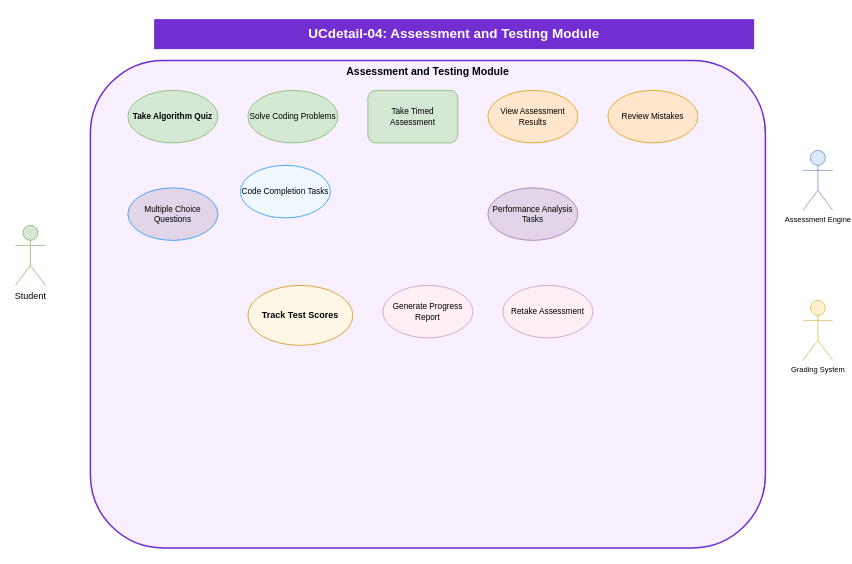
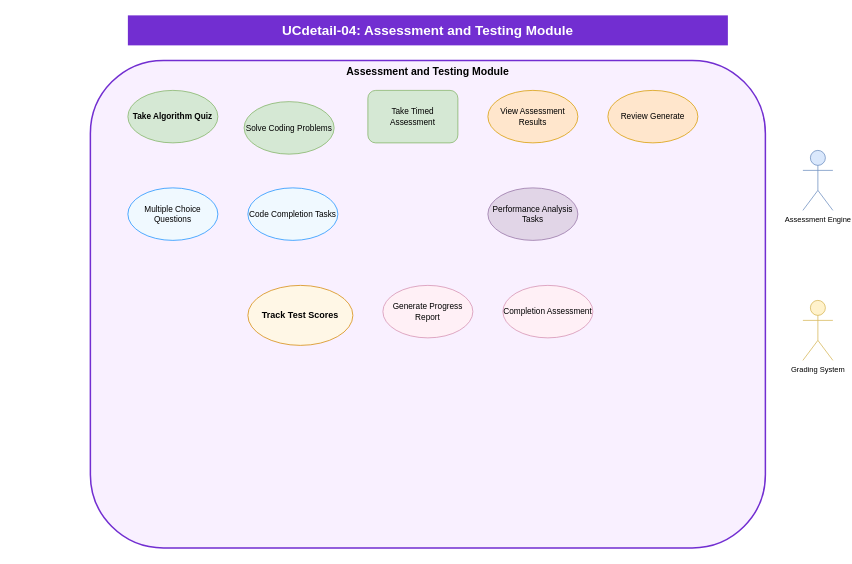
  <mxCell id="0" />
  <mxCell id="1" parent="0" />
- <mxCell id="2" value="UCdetail-04: Assessment and Testing Module" style="text;html=1;align=center;verticalAlign=middle;whiteSpace=wrap;rounded=0;fontSize=18;fontStyle=1;fillColor=#722ed1;fontColor=#ffffff" vertex="1" parent="1"><mxGeometry x="205" y="25" width="800" height="40" as="geometry" /></mxCell>
+ <mxCell id="2" value="UCdetail-04: Assessment and Testing Module" style="text;html=1;align=center;verticalAlign=middle;whiteSpace=wrap;rounded=0;fontSize=18;fontStyle=1;fillColor=#722ed1;fontColor=#ffffff" vertex="1" parent="1"><mxGeometry x="170" y="20" width="800" height="40" as="geometry" /></mxCell>
  <mxCell id="3" value="Assessment and Testing Module" style="rounded=1;whiteSpace=wrap;html=1;fontSize=14;fontStyle=1;fillColor=#f9f0ff;strokeColor=#722ed1;strokeWidth=2;verticalAlign=top" vertex="1" parent="1"><mxGeometry x="120" y="80" width="900" height="650" as="geometry" /></mxCell>
- <mxCell id="4" value="Student" style="shape=umlActor;verticalLabelPosition=bottom;verticalAlign=top;html=1;outlineConnect=0;fontSize=12;fillColor=#d5e8d4;strokeColor=#82b366" vertex="1" parent="1"><mxGeometry x="20" y="300" width="40" height="80" as="geometry" /></mxCell>
  <mxCell id="5" value="Assessment Engine" style="shape=umlActor;verticalLabelPosition=bottom;verticalAlign=top;html=1;outlineConnect=0;fontSize=10;fillColor=#dae8fc;strokeColor=#6c8ebf" vertex="1" parent="1"><mxGeometry x="1070" y="200" width="40" height="80" as="geometry" /></mxCell>
  <mxCell id="6" value="Grading System" style="shape=umlActor;verticalLabelPosition=bottom;verticalAlign=top;html=1;outlineConnect=0;fontSize=10;fillColor=#fff2cc;strokeColor=#d6b656" vertex="1" parent="1"><mxGeometry x="1070" y="400" width="40" height="80" as="geometry" /></mxCell>
  <mxCell id="7" value="Take Algorithm Quiz" style="ellipse;whiteSpace=wrap;html=1;fontSize=11;fillColor=#d5e8d4;strokeColor=#82b366;fontStyle=1" vertex="1" parent="1"><mxGeometry x="170" y="120" width="120" height="70" as="geometry" /></mxCell>
- <mxCell id="8" value="Solve Coding Problems" style="ellipse;whiteSpace=wrap;html=1;fontSize=11;fillColor=#d5e8d4;strokeColor=#82b366" vertex="1" parent="1"><mxGeometry x="330" y="120" width="120" height="70" as="geometry" /></mxCell>
+ <mxCell id="8" value="Solve Coding Problems" style="ellipse;whiteSpace=wrap;html=1;fontSize=11;fillColor=#d5e8d4;strokeColor=#82b366" vertex="1" parent="1"><mxGeometry x="325" y="135" width="120" height="70" as="geometry" /></mxCell>
  <mxCell id="9" value="Take Timed Assessment" style="whiteSpace=wrap;html=1;fontSize=11;fillColor=#d5e8d4;strokeColor=#82b366;rounded=1;" vertex="1" parent="1"><mxGeometry x="490" y="120" width="120" height="70" as="geometry" /></mxCell>
  <mxCell id="10" value="View Assessment Results" style="ellipse;whiteSpace=wrap;html=1;fontSize=11;fillColor=#ffe6cc;strokeColor=#d79b00" vertex="1" parent="1"><mxGeometry x="650" y="120" width="120" height="70" as="geometry" /></mxCell>
- <mxCell id="11" value="Review Mistakes" style="ellipse;whiteSpace=wrap;html=1;fontSize=11;fillColor=#ffe6cc;strokeColor=#d79b00" vertex="1" parent="1"><mxGeometry x="810" y="120" width="120" height="70" as="geometry" /></mxCell>
- <mxCell id="12" value="Multiple Choice Questions" style="ellipse;whiteSpace=wrap;html=1;fontSize=11;fillColor=#e1d5e7;strokeColor=#1890ff;" vertex="1" parent="1"><mxGeometry x="170" y="250" width="120" height="70" as="geometry" /></mxCell>
- <mxCell id="13" value="Code Completion Tasks" style="ellipse;whiteSpace=wrap;html=1;fontSize=11;fillColor=#f0f9ff;strokeColor=#1890ff" vertex="1" parent="1"><mxGeometry x="320" y="220" width="120" height="70" as="geometry" /></mxCell>
+ <mxCell id="11" value="Review Generate" style="ellipse;whiteSpace=wrap;html=1;fontSize=11;fillColor=#ffe6cc;strokeColor=#d79b00" vertex="1" parent="1"><mxGeometry x="810" y="120" width="120" height="70" as="geometry" /></mxCell>
+ <mxCell id="12" value="Multiple Choice Questions" style="ellipse;whiteSpace=wrap;html=1;fontSize=11;fillColor=#f0f9ff;strokeColor=#1890ff" vertex="1" parent="1"><mxGeometry x="170" y="250" width="120" height="70" as="geometry" /></mxCell>
+ <mxCell id="13" value="Code Completion Tasks" style="ellipse;whiteSpace=wrap;html=1;fontSize=11;fillColor=#f0f9ff;strokeColor=#1890ff" vertex="1" parent="1"><mxGeometry x="330" y="250" width="120" height="70" as="geometry" /></mxCell>
  <mxCell id="14" value="Performance Analysis Tasks" style="ellipse;whiteSpace=wrap;html=1;fontSize=11;fillColor=#e1d5e7;strokeColor=#9673a6" vertex="1" parent="1"><mxGeometry x="650" y="250" width="120" height="70" as="geometry" /></mxCell>
  <mxCell id="15" value="Track Test Scores" style="ellipse;whiteSpace=wrap;html=1;fontSize=12;fillColor=#fff7e6;strokeColor=#d48806;fontStyle=1" vertex="1" parent="1"><mxGeometry x="330" y="380" width="140" height="80" as="geometry" /></mxCell>
  <mxCell id="16" value="Generate Progress Report" style="ellipse;whiteSpace=wrap;html=1;fontSize=11;fillColor=#fff0f6;strokeColor=#d48fb1" vertex="1" parent="1"><mxGeometry x="510" y="380" width="120" height="70" as="geometry" /></mxCell>
- <mxCell id="17" value="Retake Assessment" style="ellipse;whiteSpace=wrap;html=1;fontSize=11;fillColor=#fff0f6;strokeColor=#d48fb1" vertex="1" parent="1"><mxGeometry x="670" y="380" width="120" height="70" as="geometry" /></mxCell>
+ <mxCell id="17" value="Completion Assessment" style="ellipse;whiteSpace=wrap;html=1;fontSize=11;fillColor=#fff0f6;strokeColor=#d48fb1" vertex="1" parent="1"><mxGeometry x="670" y="380" width="120" height="70" as="geometry" /></mxCell>
